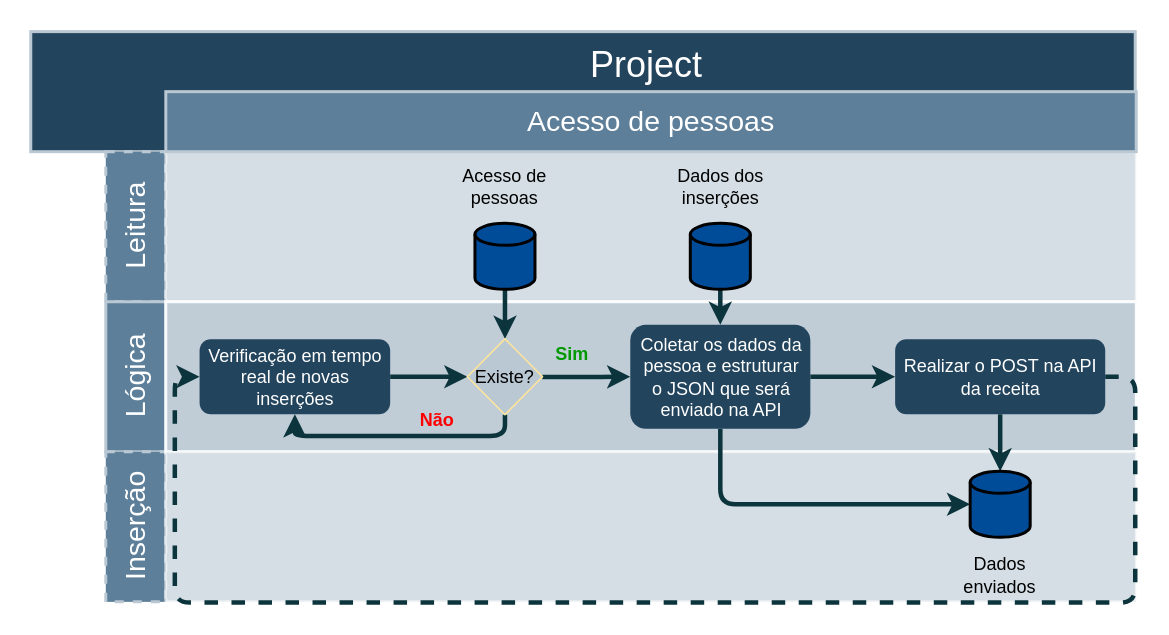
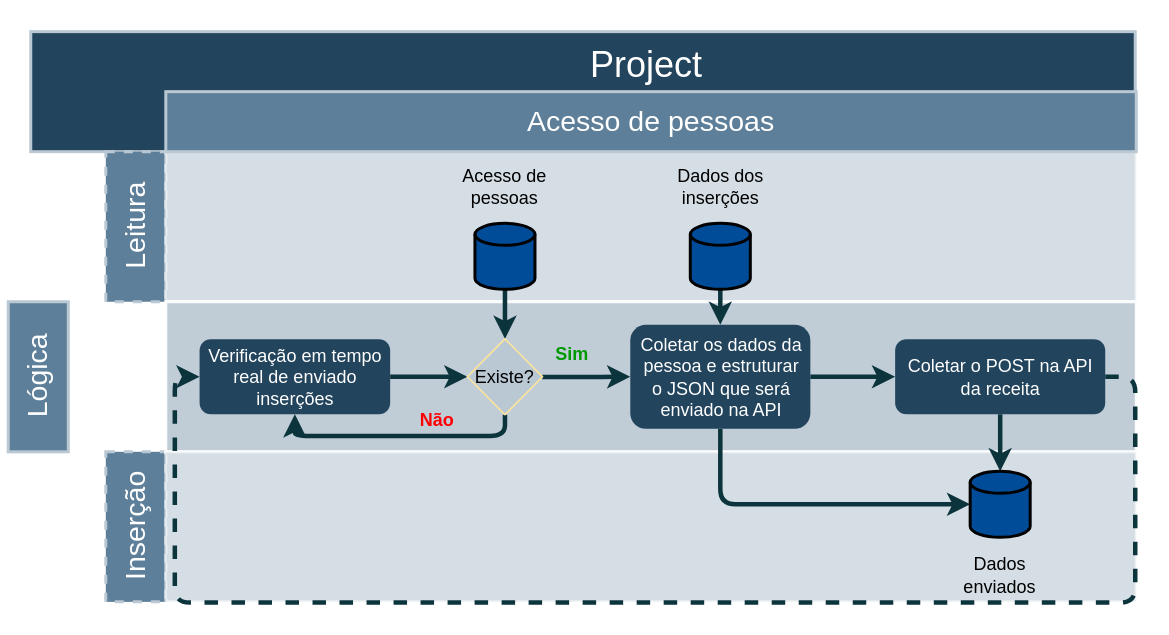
  <mxCell id="0" />
  <mxCell id="1" parent="0" />
  <mxCell id="2" value="Project&#10;" style="strokeColor=#BAC8D3;fillColor=#23445D;fontSize=24;strokeWidth=2;fontFamily=Helvetica;html=1;fontColor=#FFFFFF;fontStyle=0;spacingBottom=8;spacingRight=0;spacingLeft=83;" parent="1" vertex="1"><mxGeometry x="20" y="20.5" width="736" height="80" as="geometry" /></mxCell>
  <mxCell id="3" value="Leitura" style="strokeColor=#BAC8D3;fillColor=#5d7f99;fontSize=19;strokeWidth=2;horizontal=0;fontFamily=Helvetica;html=1;labelBackgroundColor=none;fontColor=#FFFFFF;dashed=1;" parent="1" vertex="1"><mxGeometry x="70" y="100.5" width="40" height="100" as="geometry" /></mxCell>
- <mxCell id="4" value="Lógica" style="strokeColor=#BAC8D3;fillColor=#5d7f99;fontSize=19;strokeWidth=2;horizontal=0;fontFamily=Helvetica;html=1;labelBackgroundColor=none;fontColor=#FFFFFF;" parent="1" vertex="1"><mxGeometry x="70" y="200.5" width="40" height="100" as="geometry" /></mxCell>
+ <mxCell id="4" value="Lógica" style="strokeColor=#BAC8D3;fillColor=#5d7f99;fontSize=19;strokeWidth=2;horizontal=0;fontFamily=Helvetica;html=1;labelBackgroundColor=none;fontColor=#FFFFFF;" parent="1" vertex="1"><mxGeometry x="5" y="200.5" width="40" height="100" as="geometry" /></mxCell>
  <mxCell id="5" value="Inserção" style="strokeColor=#BAC8D3;fillColor=#5d7f99;fontSize=19;strokeWidth=2;horizontal=0;fontFamily=Helvetica;html=1;labelBackgroundColor=none;fontColor=#FFFFFF;dashed=1;" parent="1" vertex="1"><mxGeometry x="70" y="300.5" width="40" height="100" as="geometry" /></mxCell>
  <mxCell id="6" value="" style="strokeColor=#FFFFFF;fillColor=#BAC8D3;fontSize=18;strokeWidth=2;fontFamily=Helvetica;html=1;opacity=60;" parent="1" vertex="1"><mxGeometry x="110" y="100.5" width="646.667" height="100" as="geometry" /></mxCell>
  <mxCell id="7" value="" style="strokeColor=#FFFFFF;fillColor=#BAC8D3;fontSize=18;strokeWidth=2;fontFamily=Helvetica;html=1;opacity=90;" parent="1" vertex="1"><mxGeometry x="110" y="200.5" width="646.667" height="100" as="geometry" /></mxCell>
  <mxCell id="8" value="" style="strokeColor=#FFFFFF;fillColor=#BAC8D3;fontSize=18;strokeWidth=2;fontFamily=Helvetica;html=1;opacity=60;" parent="1" vertex="1"><mxGeometry x="110" y="300.5" width="646.667" height="100" as="geometry" /></mxCell>
  <mxCell id="9" style="edgeStyle=orthogonalEdgeStyle;rounded=1;orthogonalLoop=1;jettySize=auto;html=1;exitX=1;exitY=0.5;exitDx=0;exitDy=0;entryX=0;entryY=0.5;entryDx=0;entryDy=0;fontColor=default;strokeColor=#0C343D;strokeWidth=3;" edge="1" parent="1" source="10" target="23"><mxGeometry relative="1" as="geometry" /></mxCell>
- <mxCell id="10" value="&lt;font color=&quot;#ffffff&quot;&gt;Verificação em tempo&lt;br&gt;real de novas&lt;br&gt;inserções&lt;br&gt;&lt;/font&gt;" style="rounded=1;fillColor=#23445D;strokeColor=none;strokeWidth=2;fontFamily=Helvetica;html=1;gradientColor=none;" parent="1" vertex="1"><mxGeometry x="132.505" y="225.5" width="127" height="50" as="geometry" /></mxCell>
+ <mxCell id="10" value="&lt;font color=&quot;#ffffff&quot;&gt;Verificação em tempo&lt;br&gt;real de enviado&lt;br&gt;inserções&lt;br&gt;&lt;/font&gt;" style="rounded=1;fillColor=#23445D;strokeColor=none;strokeWidth=2;fontFamily=Helvetica;html=1;gradientColor=none;" parent="1" vertex="1"><mxGeometry x="132.505" y="225.5" width="127" height="50" as="geometry" /></mxCell>
  <mxCell id="11" style="edgeStyle=orthogonalEdgeStyle;rounded=1;orthogonalLoop=1;jettySize=auto;html=1;exitX=0.5;exitY=1;exitDx=0;exitDy=0;entryX=0.5;entryY=0;entryDx=0;entryDy=0;entryPerimeter=0;fontColor=default;strokeColor=#0C343D;strokeWidth=3;" edge="1" parent="1" source="13" target="30"><mxGeometry relative="1" as="geometry" /></mxCell>
  <mxCell id="12" style="edgeStyle=orthogonalEdgeStyle;rounded=1;orthogonalLoop=1;jettySize=auto;html=1;exitX=1;exitY=0.5;exitDx=0;exitDy=0;entryX=0;entryY=0.5;entryDx=0;entryDy=0;fontColor=default;strokeColor=#0C343D;strokeWidth=3;dashed=1;" edge="1" parent="1" source="13" target="10"><mxGeometry relative="1" as="geometry"><Array as="points"><mxPoint x="756" y="251" /><mxPoint x="756" y="401" /><mxPoint x="116" y="401" /><mxPoint x="116" y="251" /></Array></mxGeometry></mxCell>
- <mxCell id="13" value="&lt;font color=&quot;#ffffff&quot;&gt;Realizar o POST na API&lt;br&gt;da receita&lt;br&gt;&lt;/font&gt;" style="rounded=1;fillColor=#23445D;strokeColor=none;strokeWidth=2;fontFamily=Helvetica;html=1;gradientColor=none;" parent="1" vertex="1"><mxGeometry x="596" y="225.5" width="140" height="50" as="geometry" /></mxCell>
+ <mxCell id="13" value="&lt;font color=&quot;#ffffff&quot;&gt;Coletar o POST na API&lt;br&gt;da receita&lt;br&gt;&lt;/font&gt;" style="rounded=1;fillColor=#23445D;strokeColor=none;strokeWidth=2;fontFamily=Helvetica;html=1;gradientColor=none;" parent="1" vertex="1"><mxGeometry x="596" y="225.5" width="140" height="50" as="geometry" /></mxCell>
  <mxCell id="14" style="edgeStyle=orthogonalEdgeStyle;rounded=1;orthogonalLoop=1;jettySize=auto;html=1;exitX=0.5;exitY=1;exitDx=0;exitDy=0;entryX=0;entryY=0.5;entryDx=0;entryDy=0;entryPerimeter=0;fontColor=default;strokeColor=#0C343D;strokeWidth=3;" edge="1" parent="1" source="15" target="30"><mxGeometry relative="1" as="geometry" /></mxCell>
  <mxCell id="15" value="&lt;font color=&quot;#ffffff&quot;&gt;Coletar os dados da&lt;br&gt;pessoa e e&lt;/font&gt;&lt;span style=&quot;color: rgb(255, 255, 255);&quot;&gt;struturar&lt;br&gt;o JSON que&amp;nbsp;&lt;/span&gt;&lt;span style=&quot;color: rgb(255, 255, 255);&quot;&gt;será &lt;br&gt;enviado na API&lt;/span&gt;&lt;font color=&quot;#ffffff&quot;&gt;&lt;br&gt;&lt;/font&gt;" style="rounded=1;fillColor=#23445D;strokeColor=none;strokeWidth=2;fontFamily=Helvetica;html=1;gradientColor=none;" parent="1" vertex="1"><mxGeometry x="419.5" y="215.88" width="120" height="69.25" as="geometry" /></mxCell>
  <mxCell id="16" value="" style="edgeStyle=elbowEdgeStyle;elbow=horizontal;strokeWidth=3;strokeColor=#0C343D;fontFamily=Helvetica;html=1;" parent="1" source="15" target="13" edge="1"><mxGeometry x="6.449" y="830.5" width="131.973" height="100" as="geometry"><mxPoint x="-127.551" y="100.5" as="sourcePoint" /><mxPoint x="4.422" y="0.5" as="targetPoint" /></mxGeometry></mxCell>
  <mxCell id="17" value="" style="group" parent="1" vertex="1" connectable="0"><mxGeometry x="110" y="60.5" width="646.667" height="40" as="geometry" /></mxCell>
  <mxCell id="18" value="Acesso de pessoas" style="strokeColor=#BAC8D3;fillColor=#5d7f99;fontSize=19;strokeWidth=2;fontFamily=Helvetica;html=1;labelBackgroundColor=none;fontColor=#FFFFFF;" parent="17" vertex="1"><mxGeometry width="646.666" height="40" as="geometry" /></mxCell>
  <mxCell id="19" style="edgeStyle=orthogonalEdgeStyle;rounded=1;orthogonalLoop=1;jettySize=auto;html=1;entryX=0.5;entryY=0;entryDx=0;entryDy=0;fontColor=default;strokeColor=#0C343D;strokeWidth=3;" edge="1" parent="1" source="20" target="23"><mxGeometry relative="1" as="geometry" /></mxCell>
  <mxCell id="20" value="" style="strokeWidth=2;html=1;shape=mxgraph.flowchart.database;whiteSpace=wrap;fillColor=#004C99;" vertex="1" parent="1"><mxGeometry x="316" y="148.25" width="40" height="44" as="geometry" /></mxCell>
  <mxCell id="21" style="edgeStyle=orthogonalEdgeStyle;rounded=1;orthogonalLoop=1;jettySize=auto;html=1;entryX=0.5;entryY=1;entryDx=0;entryDy=0;fontColor=default;strokeColor=#0C343D;strokeWidth=3;" edge="1" parent="1" source="23" target="10"><mxGeometry relative="1" as="geometry"><Array as="points"><mxPoint x="336" y="290" /><mxPoint x="196" y="290" /></Array></mxGeometry></mxCell>
  <mxCell id="22" style="edgeStyle=orthogonalEdgeStyle;rounded=1;orthogonalLoop=1;jettySize=auto;html=1;entryX=0;entryY=0.5;entryDx=0;entryDy=0;fontColor=default;strokeColor=#0C343D;strokeWidth=3;" edge="1" parent="1" source="23" target="15"><mxGeometry relative="1" as="geometry" /></mxCell>
  <mxCell id="23" value="&lt;font color=&quot;#000000&quot;&gt;Existe?&lt;br&gt;&lt;/font&gt;" style="rhombus;whiteSpace=wrap;html=1;fontColor=#FFFFFF;fillColor=#bac8d3;strokeColor=#FFE599;" vertex="1" parent="1"><mxGeometry x="311" y="225.25" width="50" height="50.5" as="geometry" /></mxCell>
  <mxCell id="24" value="&lt;font color=&quot;#000000&quot;&gt;Acesso de pessoas&lt;/font&gt;" style="text;html=1;strokeColor=none;fillColor=none;align=center;verticalAlign=middle;whiteSpace=wrap;rounded=0;fontColor=#FFFFFF;" vertex="1" parent="1"><mxGeometry x="306" y="108.75" width="60" height="30" as="geometry" /></mxCell>
  <mxCell id="25" value="&lt;font color=&quot;#ff0000&quot;&gt;&lt;b&gt;Não&lt;/b&gt;&lt;/font&gt;" style="text;html=1;strokeColor=none;fillColor=none;align=center;verticalAlign=middle;whiteSpace=wrap;rounded=0;fontColor=#000000;" vertex="1" parent="1"><mxGeometry x="266" y="270" width="50" height="20" as="geometry" /></mxCell>
  <mxCell id="26" value="&lt;font color=&quot;#009900&quot;&gt;&lt;b&gt;Sim&lt;/b&gt;&lt;/font&gt;" style="text;html=1;strokeColor=none;fillColor=none;align=center;verticalAlign=middle;whiteSpace=wrap;rounded=0;fontColor=#000000;" vertex="1" parent="1"><mxGeometry x="356" y="225.5" width="50" height="20" as="geometry" /></mxCell>
  <mxCell id="27" style="edgeStyle=orthogonalEdgeStyle;rounded=1;orthogonalLoop=1;jettySize=auto;html=1;entryX=0.5;entryY=0;entryDx=0;entryDy=0;fontColor=default;strokeColor=#0C343D;strokeWidth=3;" edge="1" parent="1" source="28" target="15"><mxGeometry relative="1" as="geometry" /></mxCell>
  <mxCell id="28" value="" style="strokeWidth=2;html=1;shape=mxgraph.flowchart.database;whiteSpace=wrap;fillColor=#004C99;" vertex="1" parent="1"><mxGeometry x="459.5" y="148.25" width="40" height="44" as="geometry" /></mxCell>
  <mxCell id="29" value="&lt;font color=&quot;#000000&quot;&gt;Dados dos inserções&lt;/font&gt;" style="text;html=1;strokeColor=none;fillColor=none;align=center;verticalAlign=middle;whiteSpace=wrap;rounded=0;fontColor=#FFFFFF;" vertex="1" parent="1"><mxGeometry x="449.5" y="108.75" width="60" height="30" as="geometry" /></mxCell>
  <mxCell id="30" value="" style="strokeWidth=2;html=1;shape=mxgraph.flowchart.database;whiteSpace=wrap;fillColor=#004C99;" vertex="1" parent="1"><mxGeometry x="646" y="313.5" width="40" height="44" as="geometry" /></mxCell>
  <mxCell id="31" value="&lt;font color=&quot;#000000&quot;&gt;Dados enviados&lt;/font&gt;" style="text;html=1;strokeColor=none;fillColor=none;align=center;verticalAlign=middle;whiteSpace=wrap;rounded=0;fontColor=#FFFFFF;" vertex="1" parent="1"><mxGeometry x="636" y="367.5" width="60" height="30" as="geometry" /></mxCell>
